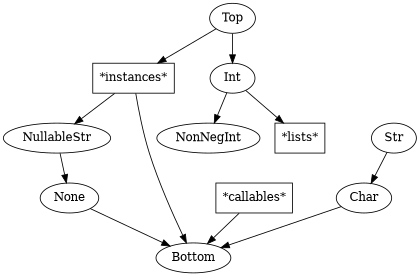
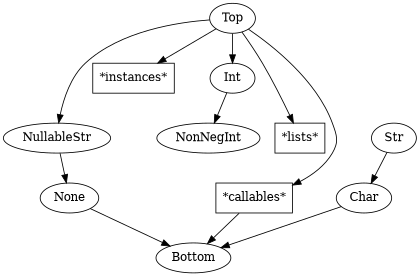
  digraph {
    Top
    NullableStr
    Int
    "*instances*" [shape=box]
    "*callables*" [shape=box]
    "*lists*" [shape=box]
    None
    NonNegInt
    Bottom
    Str
    Char
-   "*instances*" -> NullableStr
+   Top -> NullableStr
    Top -> Int
    Top -> "*instances*"
-   Int -> "*lists*"
+   Top -> "*callables*"
+   Top -> "*lists*"
    NullableStr -> None
    Int -> NonNegInt
-   "*instances*" -> Bottom
    "*callables*" -> Bottom
    None -> Bottom
    Str -> Char
    Char -> Bottom
  }
